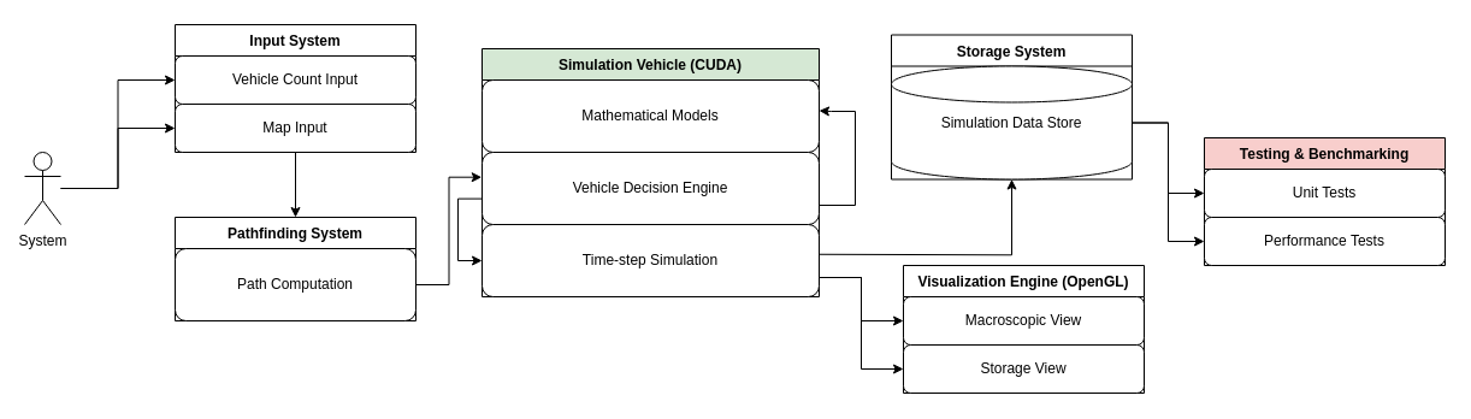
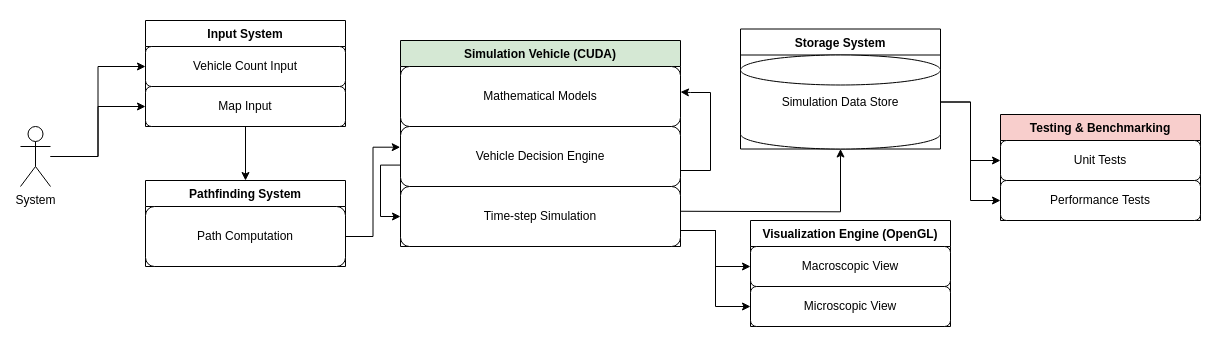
  <mxCell id="0" />
  <mxCell id="1" parent="0" />
  <mxCell id="2" value="System" style="shape=umlActor;verticalLabelPosition=bottom;verticalAlign=top;html=1;outlineConnect=0;" vertex="1" parent="1"><mxGeometry x="20" y="126" width="30" height="60" as="geometry" /></mxCell>
  <mxCell id="3" value="Input System" style="swimlane;fontStyle=1;align=center;verticalAlign=top;childLayout=stackLayout;horizontal=1;startSize=26;horizontalStack=0;resizeParent=1;resizeParentMax=0;resizeLast=0;collapsible=1;marginBottom=0;" vertex="1" parent="1"><mxGeometry x="145" y="20" width="200" height="106" as="geometry" /></mxCell>
  <mxCell id="4" value="Vehicle Count Input" style="rounded=1;whiteSpace=wrap;html=1;" vertex="1" parent="3"><mxGeometry y="26" width="200" height="40" as="geometry" /></mxCell>
  <mxCell id="5" value="Map Input" style="rounded=1;whiteSpace=wrap;html=1;" vertex="1" parent="3"><mxGeometry y="66" width="200" height="40" as="geometry" /></mxCell>
  <mxCell id="6" value="Pathfinding System" style="swimlane;fontStyle=1;align=center;verticalAlign=top;childLayout=stackLayout;horizontal=1;startSize=26;horizontalStack=0;resizeParent=1;resizeParentMax=0;resizeLast=0;collapsible=1;marginBottom=0;" vertex="1" parent="1"><mxGeometry x="145" y="180" width="200" height="86" as="geometry" /></mxCell>
  <mxCell id="7" value="Path Computation" style="rounded=1;whiteSpace=wrap;html=1;" vertex="1" parent="6"><mxGeometry y="26" width="200" height="60" as="geometry" /></mxCell>
  <mxCell id="8" value="Simulation Vehicle (CUDA)" style="swimlane;fontStyle=1;align=center;verticalAlign=top;childLayout=stackLayout;horizontal=1;startSize=26;horizontalStack=0;resizeParent=1;resizeParentMax=0;resizeLast=0;collapsible=1;marginBottom=0;fillColor=#d5e8d4;" vertex="1" parent="1"><mxGeometry x="400" y="40" width="280" height="206" as="geometry" /></mxCell>
  <mxCell id="9" value="Mathematical Models" style="rounded=1;whiteSpace=wrap;html=1;" vertex="1" parent="8"><mxGeometry y="26" width="280" height="60" as="geometry" /></mxCell>
  <mxCell id="10" value="Vehicle Decision Engine" style="rounded=1;whiteSpace=wrap;html=1;" vertex="1" parent="8"><mxGeometry y="86" width="280" height="60" as="geometry" /></mxCell>
  <mxCell id="11" value="Time-step Simulation" style="rounded=1;whiteSpace=wrap;html=1;" vertex="1" parent="8"><mxGeometry y="146" width="280" height="60" as="geometry" /></mxCell>
  <mxCell id="12" style="edgeStyle=orthogonalEdgeStyle;rounded=0;orthogonalLoop=1;jettySize=auto;html=1;exitX=0.001;exitY=0.643;exitDx=0;exitDy=0;exitPerimeter=0;" edge="1" parent="8" source="10" target="11"><mxGeometry relative="1" as="geometry"><Array as="points"><mxPoint x="-20" y="125" /><mxPoint x="-20" y="176" /></Array></mxGeometry></mxCell>
  <mxCell id="13" value="Storage System" style="swimlane;fontStyle=1;align=center;verticalAlign=top;childLayout=stackLayout;horizontal=1;startSize=26;horizontalStack=0;resizeParent=1;resizeParentMax=0;resizeLast=0;collapsible=1;marginBottom=0;" vertex="1" parent="1"><mxGeometry x="740" y="28.5" width="200" height="120" as="geometry" /></mxCell>
  <mxCell id="14" value="Simulation Data Store" style="shape=cylinder3;whiteSpace=wrap;html=1;backgroundOutline=1;" vertex="1" parent="13"><mxGeometry y="26" width="200" height="94" as="geometry" /></mxCell>
  <mxCell id="15" value="Visualization Engine (OpenGL)" style="swimlane;fontStyle=1;align=center;verticalAlign=top;childLayout=stackLayout;horizontal=1;startSize=26;horizontalStack=0;resizeParent=1;resizeParentMax=0;resizeLast=0;collapsible=1;marginBottom=0;" vertex="1" parent="1"><mxGeometry x="750" y="220" width="200" height="106" as="geometry" /></mxCell>
  <mxCell id="16" value="Macroscopic View" style="rounded=1;whiteSpace=wrap;html=1;" vertex="1" parent="15"><mxGeometry y="26" width="200" height="40" as="geometry" /></mxCell>
- <mxCell id="17" value="Storage View" style="rounded=1;whiteSpace=wrap;html=1;" vertex="1" parent="15"><mxGeometry y="66" width="200" height="40" as="geometry" /></mxCell>
+ <mxCell id="17" value="Microscopic View" style="rounded=1;whiteSpace=wrap;html=1;" vertex="1" parent="15"><mxGeometry y="66" width="200" height="40" as="geometry" /></mxCell>
  <mxCell id="18" value="Testing &amp; Benchmarking" style="swimlane;fontStyle=1;align=center;verticalAlign=top;childLayout=stackLayout;horizontal=1;startSize=26;horizontalStack=0;resizeParent=1;resizeParentMax=0;resizeLast=0;collapsible=1;marginBottom=0;fillColor=#f8cecc;" vertex="1" parent="1"><mxGeometry x="1000" y="114" width="200" height="106" as="geometry" /></mxCell>
  <mxCell id="19" value="Unit Tests" style="rounded=1;whiteSpace=wrap;html=1;" vertex="1" parent="18"><mxGeometry y="26" width="200" height="40" as="geometry" /></mxCell>
  <mxCell id="20" value="Performance Tests" style="rounded=1;whiteSpace=wrap;html=1;" vertex="1" parent="18"><mxGeometry y="66" width="200" height="40" as="geometry" /></mxCell>
  <mxCell id="21" style="edgeStyle=orthogonalEdgeStyle;rounded=0;orthogonalLoop=1;jettySize=auto;html=1;entryX=0;entryY=0.5;entryDx=0;entryDy=0;" edge="1" parent="1" source="2" target="4"><mxGeometry relative="1" as="geometry"><mxPoint x="140" y="-20" as="targetPoint" /></mxGeometry></mxCell>
  <mxCell id="22" style="edgeStyle=orthogonalEdgeStyle;rounded=0;orthogonalLoop=1;jettySize=auto;html=1;entryX=0;entryY=0.5;entryDx=0;entryDy=0;" edge="1" parent="1" source="2" target="5"><mxGeometry relative="1" as="geometry" /></mxCell>
  <mxCell id="23" style="edgeStyle=orthogonalEdgeStyle;rounded=0;orthogonalLoop=1;jettySize=auto;html=1;exitX=0.5;exitY=1;exitDx=0;exitDy=0;entryX=0.5;entryY=0;entryDx=0;entryDy=0;" edge="1" parent="1" source="3" target="6"><mxGeometry relative="1" as="geometry" /></mxCell>
  <mxCell id="24" style="edgeStyle=orthogonalEdgeStyle;rounded=0;orthogonalLoop=1;jettySize=auto;html=1;entryX=-0.001;entryY=0.345;entryDx=0;entryDy=0;entryPerimeter=0;" edge="1" parent="1" source="7" target="10"><mxGeometry relative="1" as="geometry" /></mxCell>
  <mxCell id="25" style="edgeStyle=orthogonalEdgeStyle;rounded=0;orthogonalLoop=1;jettySize=auto;html=1;entryX=1;entryY=0.25;entryDx=0;entryDy=0;" edge="1" parent="1" target="8"><mxGeometry relative="1" as="geometry"><mxPoint x="680" y="170" as="sourcePoint" /><mxPoint x="670" y="120" as="targetPoint" /><Array as="points"><mxPoint x="710" y="170" /><mxPoint x="710" y="92" /><mxPoint x="690" y="92" /></Array></mxGeometry></mxCell>
  <mxCell id="26" style="edgeStyle=orthogonalEdgeStyle;rounded=0;orthogonalLoop=1;jettySize=auto;html=1;exitX=1;exitY=0.5;exitDx=0;exitDy=0;entryX=0.5;entryY=1;entryDx=0;entryDy=0;entryPerimeter=0;" edge="1" parent="1" target="14"><mxGeometry relative="1" as="geometry"><mxPoint x="680" y="210.75" as="sourcePoint" /><mxPoint x="840" y="160" as="targetPoint" /></mxGeometry></mxCell>
  <mxCell id="27" style="edgeStyle=orthogonalEdgeStyle;rounded=0;orthogonalLoop=1;jettySize=auto;html=1;entryX=0;entryY=0.5;entryDx=0;entryDy=0;" edge="1" parent="1" source="11" target="16"><mxGeometry relative="1" as="geometry"><Array as="points"><mxPoint x="715" y="230" /><mxPoint x="715" y="266" /></Array></mxGeometry></mxCell>
  <mxCell id="28" style="edgeStyle=orthogonalEdgeStyle;rounded=0;orthogonalLoop=1;jettySize=auto;html=1;entryX=0;entryY=0.5;entryDx=0;entryDy=0;" edge="1" parent="1" source="11" target="17"><mxGeometry relative="1" as="geometry"><Array as="points"><mxPoint x="715" y="230" /><mxPoint x="715" y="306" /></Array></mxGeometry></mxCell>
  <mxCell id="29" style="edgeStyle=orthogonalEdgeStyle;rounded=0;orthogonalLoop=1;jettySize=auto;html=1;entryX=0;entryY=0.5;entryDx=0;entryDy=0;" edge="1" parent="1" source="14" target="19"><mxGeometry relative="1" as="geometry" /></mxCell>
  <mxCell id="30" style="edgeStyle=orthogonalEdgeStyle;rounded=0;orthogonalLoop=1;jettySize=auto;html=1;entryX=0;entryY=0.5;entryDx=0;entryDy=0;" edge="1" parent="1" source="14" target="20"><mxGeometry relative="1" as="geometry" /></mxCell>
